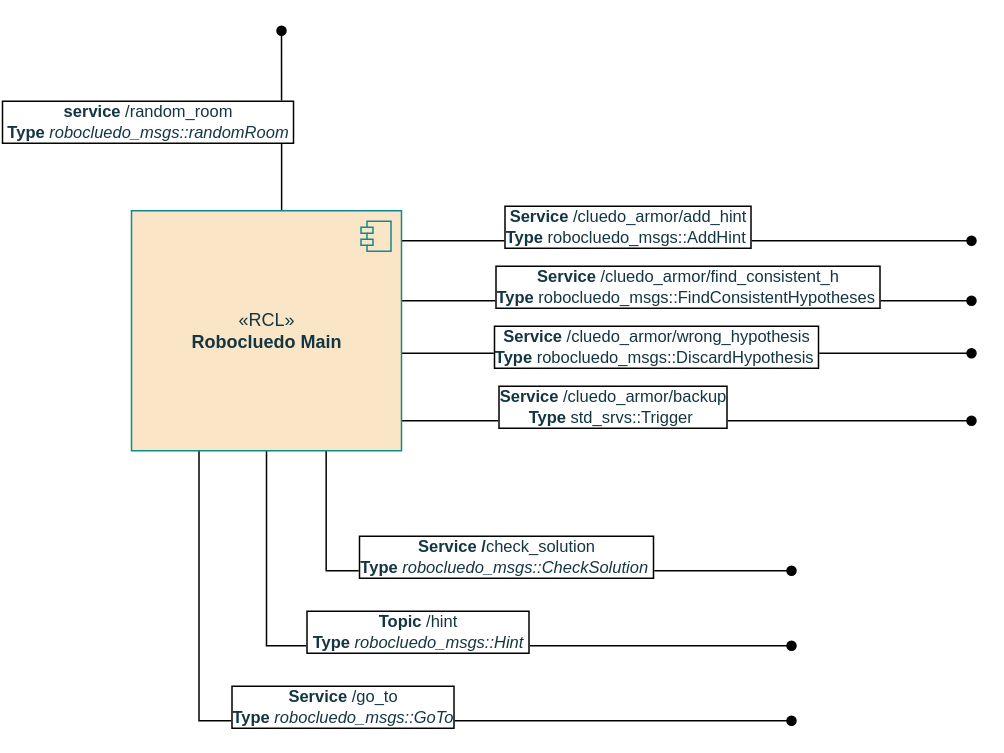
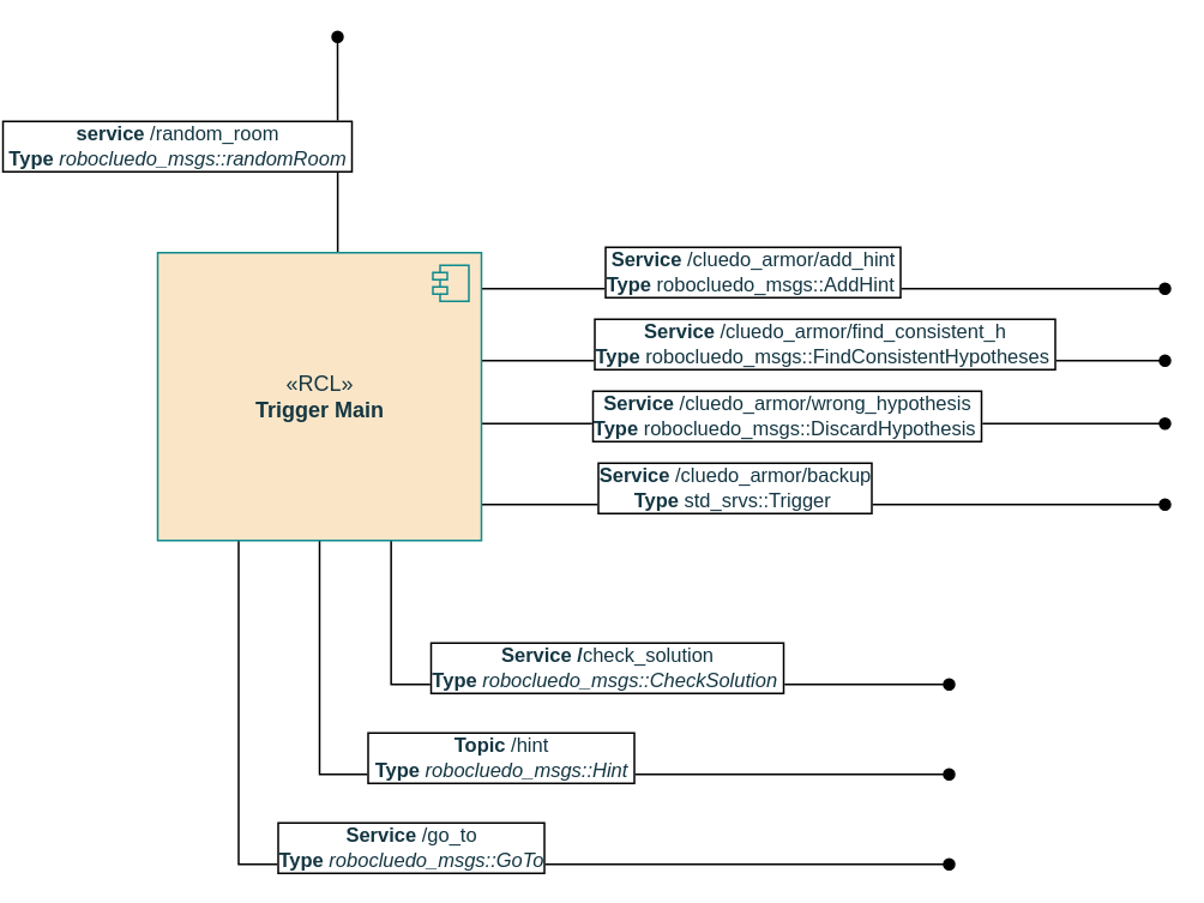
  <mxCell id="0" />
  <mxCell id="1" parent="0" />
  <mxCell id="2" style="edgeStyle=orthogonalEdgeStyle;rounded=0;orthogonalLoop=1;jettySize=auto;html=1;fontColor=#143642;endArrow=oval;endFill=1;strokeColor=default;fillColor=#FAE5C7;exitX=0.25;exitY=1;exitDx=0;exitDy=0;" edge="1" parent="1" source="18"><mxGeometry relative="1" as="geometry"><mxPoint x="460" y="480" as="targetPoint" /><Array as="points"><mxPoint x="65" y="480" /><mxPoint x="460" y="480" /></Array></mxGeometry></mxCell>
  <mxCell id="3" value="&lt;b style=&quot;color: rgb(20 , 54 , 66)&quot;&gt;Service&amp;nbsp;&lt;/b&gt;&lt;span style=&quot;color: rgb(20 , 54 , 66)&quot;&gt;/go_to&lt;/span&gt;&lt;br style=&quot;color: rgb(20 , 54 , 66)&quot;&gt;&lt;b style=&quot;color: rgb(20 , 54 , 66)&quot;&gt;Type&amp;nbsp;&lt;/b&gt;&lt;i style=&quot;color: rgb(20 , 54 , 66)&quot;&gt;robocluedo_msgs::GoTo&lt;/i&gt;" style="edgeLabel;html=1;align=center;verticalAlign=middle;resizable=0;points=[];labelBorderColor=#000000;" vertex="1" connectable="0" parent="2"><mxGeometry x="0.631" y="-1" relative="1" as="geometry"><mxPoint x="-194" y="-11" as="offset" /></mxGeometry></mxCell>
  <mxCell id="4" style="edgeStyle=elbowEdgeStyle;rounded=0;orthogonalLoop=1;jettySize=auto;elbow=vertical;html=1;exitX=0.5;exitY=1;exitDx=0;exitDy=0;fontColor=#143642;endArrow=oval;endFill=1;strokeColor=default;fillColor=#FAE5C7;" edge="1" parent="1" source="18"><mxGeometry relative="1" as="geometry"><mxPoint x="460" y="430" as="targetPoint" /><Array as="points"><mxPoint x="310" y="430" /><mxPoint x="200" y="460" /><mxPoint x="130" y="440" /><mxPoint x="120" y="410" /><mxPoint x="130" y="410" /></Array></mxGeometry></mxCell>
  <mxCell id="5" value="&lt;b style=&quot;color: rgb(20 , 54 , 66)&quot;&gt;Topic&amp;nbsp;&lt;/b&gt;&lt;span style=&quot;color: rgb(20 , 54 , 66)&quot;&gt;/hint&lt;/span&gt;&lt;br style=&quot;color: rgb(20 , 54 , 66)&quot;&gt;&lt;b style=&quot;color: rgb(20 , 54 , 66)&quot;&gt;&amp;nbsp;Type&lt;/b&gt;&lt;span style=&quot;color: rgb(20 , 54 , 66)&quot;&gt;&amp;nbsp;&lt;/span&gt;&lt;i style=&quot;color: rgb(20 , 54 , 66)&quot;&gt;robocluedo_msgs::Hint&amp;nbsp;&lt;/i&gt;" style="edgeLabel;html=1;align=center;verticalAlign=middle;resizable=0;points=[];labelBorderColor=#000000;" vertex="1" connectable="0" parent="4"><mxGeometry x="0.425" y="1" relative="1" as="geometry"><mxPoint x="-112" y="-9" as="offset" /></mxGeometry></mxCell>
  <mxCell id="6" style="edgeStyle=elbowEdgeStyle;rounded=0;orthogonalLoop=1;jettySize=auto;elbow=vertical;html=1;exitX=0.721;exitY=0.992;exitDx=0;exitDy=0;fontColor=#143642;endArrow=oval;endFill=1;strokeColor=default;fillColor=#FAE5C7;exitPerimeter=0;" edge="1" parent="1" source="18"><mxGeometry relative="1" as="geometry"><mxPoint x="460" y="380" as="targetPoint" /><Array as="points"><mxPoint x="180" y="380" /></Array></mxGeometry></mxCell>
  <mxCell id="7" value="&lt;b style=&quot;color: rgb(20 , 54 , 66)&quot;&gt;Service /&lt;/b&gt;&lt;span style=&quot;color: rgb(20 , 54 , 66)&quot;&gt;check_solution&lt;/span&gt;&lt;br style=&quot;color: rgb(20 , 54 , 66)&quot;&gt;&lt;b style=&quot;color: rgb(20 , 54 , 66)&quot;&gt;Type&amp;nbsp;&lt;/b&gt;&lt;i style=&quot;color: rgb(20 , 54 , 66)&quot;&gt;robocluedo_msgs::CheckSolution&amp;nbsp;&lt;/i&gt;" style="edgeLabel;html=1;align=center;verticalAlign=middle;resizable=0;points=[];labelBorderColor=#000000;" vertex="1" connectable="0" parent="6"><mxGeometry x="0.264" y="2" relative="1" as="geometry"><mxPoint x="-46" y="-8" as="offset" /></mxGeometry></mxCell>
  <mxCell id="8" style="edgeStyle=elbowEdgeStyle;rounded=0;orthogonalLoop=1;jettySize=auto;elbow=vertical;html=1;exitX=0.556;exitY=0.002;exitDx=0;exitDy=0;fontColor=#143642;endArrow=oval;endFill=1;strokeColor=default;fillColor=#FAE5C7;exitPerimeter=0;" edge="1" parent="1" source="18"><mxGeometry relative="1" as="geometry"><mxPoint x="120" y="20" as="targetPoint" /><Array as="points"><mxPoint x="60" y="100" /><mxPoint x="60" y="100" /><mxPoint x="90" y="100" /></Array></mxGeometry></mxCell>
  <mxCell id="9" value="&lt;b style=&quot;color: rgb(20 , 54 , 66)&quot;&gt;service&amp;nbsp;&lt;/b&gt;&lt;span style=&quot;color: rgb(20 , 54 , 66)&quot;&gt;/random_room&lt;/span&gt;&lt;br style=&quot;color: rgb(20 , 54 , 66)&quot;&gt;&lt;b style=&quot;color: rgb(20 , 54 , 66)&quot;&gt;&amp;nbsp;Type&amp;nbsp;&lt;/b&gt;&lt;i style=&quot;color: rgb(20 , 54 , 66)&quot;&gt;robocluedo_msgs::randomRoom&amp;nbsp;&lt;/i&gt;" style="edgeLabel;html=1;align=center;verticalAlign=middle;resizable=0;points=[];labelBorderColor=#000000;" vertex="1" connectable="0" parent="8"><mxGeometry x="-0.386" y="3" relative="1" as="geometry"><mxPoint x="-87" y="-23" as="offset" /></mxGeometry></mxCell>
  <mxCell id="10" style="edgeStyle=orthogonalEdgeStyle;rounded=0;orthogonalLoop=1;jettySize=auto;html=1;fontColor=#143642;endArrow=oval;endFill=1;strokeColor=default;fillColor=#FAE5C7;" edge="1" parent="1" source="18"><mxGeometry relative="1" as="geometry"><mxPoint x="580" y="160" as="targetPoint" /><Array as="points"><mxPoint x="580" y="160" /></Array></mxGeometry></mxCell>
  <mxCell id="11" value="&lt;b style=&quot;color: rgb(20 , 54 , 66)&quot;&gt;Service&amp;nbsp;&lt;/b&gt;&lt;span style=&quot;color: rgb(20 , 54 , 66)&quot;&gt;/cluedo_armor/add_hint&lt;/span&gt;&lt;br style=&quot;color: rgb(20 , 54 , 66)&quot;&gt;&lt;b style=&quot;color: rgb(20 , 54 , 66)&quot;&gt;Type&lt;/b&gt;&lt;span style=&quot;color: rgb(20 , 54 , 66)&quot;&gt;&amp;nbsp;robocluedo_msgs::AddHint&amp;nbsp;&lt;/span&gt;" style="edgeLabel;html=1;align=center;verticalAlign=middle;resizable=0;points=[];labelBorderColor=#000000;" vertex="1" connectable="0" parent="10"><mxGeometry x="0.088" y="-1" relative="1" as="geometry"><mxPoint x="-57" y="-11" as="offset" /></mxGeometry></mxCell>
  <mxCell id="12" style="edgeStyle=orthogonalEdgeStyle;rounded=0;orthogonalLoop=1;jettySize=auto;html=1;fontColor=#143642;endArrow=oval;endFill=1;strokeColor=default;fillColor=#FAE5C7;" edge="1" parent="1" source="18"><mxGeometry relative="1" as="geometry"><mxPoint x="580" y="200" as="targetPoint" /><Array as="points"><mxPoint x="580" y="200" /></Array></mxGeometry></mxCell>
  <mxCell id="13" value="&lt;b style=&quot;color: rgb(20 , 54 , 66)&quot;&gt;Service&amp;nbsp;&lt;/b&gt;&lt;span style=&quot;color: rgb(20 , 54 , 66)&quot;&gt;/cluedo_armor/find_consistent_h&lt;/span&gt;&lt;br style=&quot;color: rgb(20 , 54 , 66)&quot;&gt;&lt;b style=&quot;color: rgb(20 , 54 , 66)&quot;&gt;Type&lt;/b&gt;&lt;span style=&quot;color: rgb(20 , 54 , 66)&quot;&gt;&amp;nbsp;robocluedo_msgs::FindConsistentHypotheses&amp;nbsp;&lt;/span&gt;" style="edgeLabel;html=1;align=center;verticalAlign=middle;resizable=0;points=[];labelBorderColor=#000000;" vertex="1" connectable="0" parent="12"><mxGeometry x="0.723" y="4" relative="1" as="geometry"><mxPoint x="-137" y="-6" as="offset" /></mxGeometry></mxCell>
  <mxCell id="14" style="edgeStyle=orthogonalEdgeStyle;rounded=0;orthogonalLoop=1;jettySize=auto;html=1;fontColor=#143642;endArrow=oval;endFill=1;strokeColor=default;fillColor=#FAE5C7;exitX=0.994;exitY=0.619;exitDx=0;exitDy=0;exitPerimeter=0;" edge="1" parent="1" source="18"><mxGeometry relative="1" as="geometry"><mxPoint x="580" y="235" as="targetPoint" /><Array as="points"><mxPoint x="199" y="235" /><mxPoint x="580" y="235" /></Array></mxGeometry></mxCell>
  <mxCell id="15" value="&lt;b style=&quot;color: rgb(20 , 54 , 66)&quot;&gt;Service&amp;nbsp;&lt;/b&gt;&lt;span style=&quot;color: rgb(20 , 54 , 66)&quot;&gt;/cluedo_armor/wrong_hypothesis&lt;/span&gt;&lt;br style=&quot;color: rgb(20 , 54 , 66)&quot;&gt;&lt;b style=&quot;color: rgb(20 , 54 , 66)&quot;&gt;Type&lt;/b&gt;&lt;span style=&quot;color: rgb(20 , 54 , 66)&quot;&gt;&amp;nbsp;robocluedo_msgs::DiscardHypothesis&amp;nbsp;&lt;/span&gt;" style="edgeLabel;html=1;align=center;verticalAlign=middle;resizable=0;points=[];labelBorderColor=#000000;" vertex="1" connectable="0" parent="14"><mxGeometry x="0.567" y="2" relative="1" as="geometry"><mxPoint x="-127" y="-3" as="offset" /></mxGeometry></mxCell>
  <mxCell id="16" style="edgeStyle=orthogonalEdgeStyle;rounded=0;orthogonalLoop=1;jettySize=auto;html=1;fontColor=#143642;endArrow=oval;endFill=1;strokeColor=default;fillColor=#FAE5C7;" edge="1" parent="1" source="18"><mxGeometry relative="1" as="geometry"><mxPoint x="580" y="280" as="targetPoint" /><Array as="points"><mxPoint x="580" y="280" /></Array></mxGeometry></mxCell>
  <mxCell id="17" value="&lt;b style=&quot;color: rgb(20 , 54 , 66)&quot;&gt;Service&amp;nbsp;&lt;/b&gt;&lt;span style=&quot;color: rgb(20 , 54 , 66)&quot;&gt;/cluedo_armor/backup&lt;/span&gt;&lt;br style=&quot;color: rgb(20 , 54 , 66)&quot;&gt;&lt;b style=&quot;color: rgb(20 , 54 , 66)&quot;&gt;Type&lt;/b&gt;&lt;span style=&quot;color: rgb(20 , 54 , 66)&quot;&gt;&amp;nbsp;std_srvs::Trigger&amp;nbsp;&lt;/span&gt;" style="edgeLabel;html=1;align=center;verticalAlign=middle;resizable=0;points=[];labelBorderColor=#000000;" vertex="1" connectable="0" parent="16"><mxGeometry x="0.191" y="-2" relative="1" as="geometry"><mxPoint x="-86" y="-12" as="offset" /></mxGeometry></mxCell>
- <mxCell id="18" value="«RCL»&lt;br&gt;&lt;b&gt;Robocluedo Main&lt;/b&gt;" style="html=1;dropTarget=0;fontColor=#143642;strokeColor=#0F8B8D;fillColor=#FAE5C7;gradientColor=none;" vertex="1" parent="1"><mxGeometry x="20" y="140" width="180" height="160" as="geometry" /></mxCell>
+ <mxCell id="18" value="«RCL»&lt;br&gt;&lt;b&gt;Trigger Main&lt;/b&gt;" style="html=1;dropTarget=0;fontColor=#143642;strokeColor=#0F8B8D;fillColor=#FAE5C7;gradientColor=none;" vertex="1" parent="1"><mxGeometry x="20" y="140" width="180" height="160" as="geometry" /></mxCell>
  <mxCell id="19" value="" style="shape=module;jettyWidth=8;jettyHeight=4;fontColor=#143642;strokeColor=#0F8B8D;fillColor=#FAE5C7;gradientColor=none;" vertex="1" parent="18"><mxGeometry x="1" width="20" height="20" relative="1" as="geometry"><mxPoint x="-27" y="7" as="offset" /></mxGeometry></mxCell>
